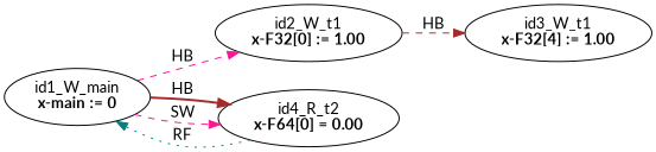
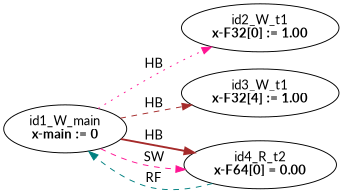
  digraph {
    fontname=Lato
    rankdir=LR
    splines=true
    node [fontname=Lato]
    edge [color=brown fontname=Lato style=dashed]
    n1 [label=<id2_W_t1<br/><B>x-F32[0] := 1.00</B>>]
    n2 [label=<id3_W_t1<br/><B>x-F32[4] := 1.00</B>>]
    n3 [label=<id1_W_main<br/><B>x-main := 0</B>>]
    n4 [label=<id4_R_t2<br/><B>x-F64[0] = 0.00</B>>]
-   n1 -> n2 [label=HB]
-   n3 -> n1 [color=deeppink label=HB]
+   n3 -> n2 [label=HB]
+   n3 -> n1 [color=deeppink label=HB style=dotted]
    n3 -> n4 [label=HB style=bold]
    n3 -> n4 [color=deeppink label=SW]
-   n4 -> n3 [color=teal label=RF style=dotted]
+   n4 -> n3 [color=teal label=RF]
  }
